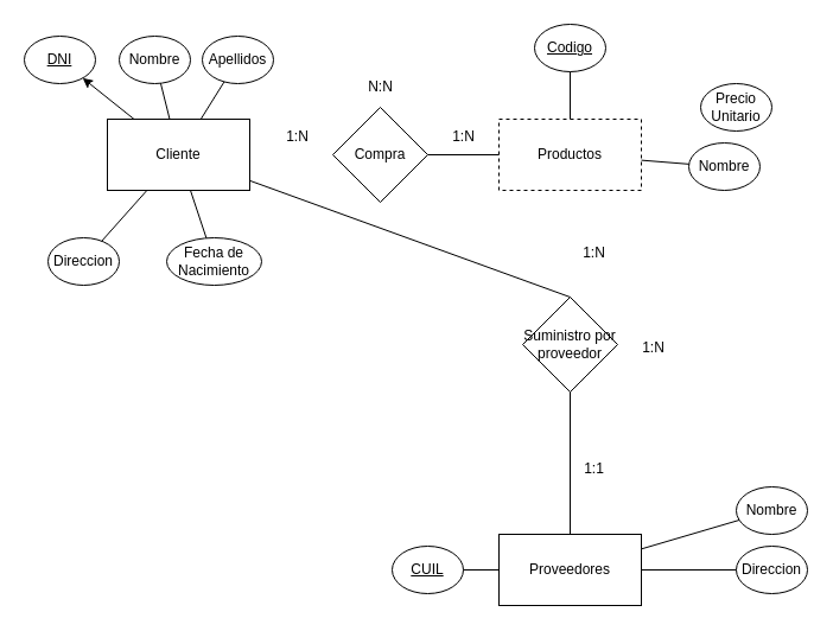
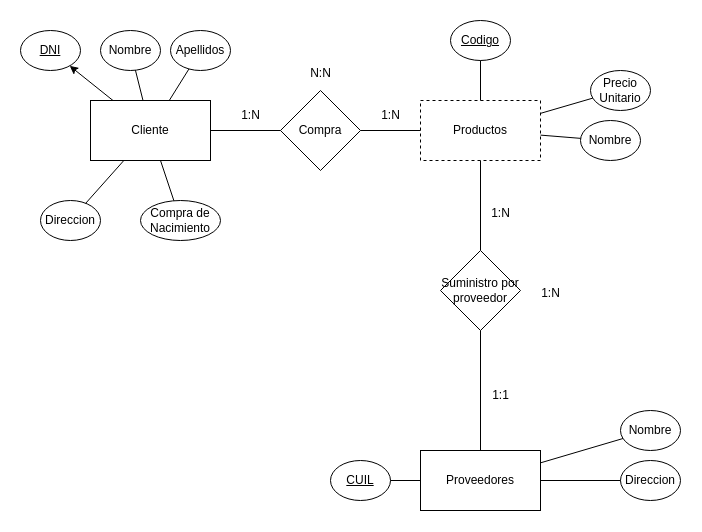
  <mxCell id="0" />
  <mxCell id="1" parent="0" />
  <mxCell id="2" value="Cliente" style="rounded=0;whiteSpace=wrap;html=1;" vertex="1" parent="1"><mxGeometry x="90" y="100" width="120" height="60" as="geometry" /></mxCell>
  <mxCell id="3" value="Proveedores" style="rounded=0;whiteSpace=wrap;html=1;" vertex="1" parent="1"><mxGeometry x="420" y="450" width="120" height="60" as="geometry" /></mxCell>
  <mxCell id="4" value="Productos" style="rounded=0;whiteSpace=wrap;html=1;dashed=1;" vertex="1" parent="1"><mxGeometry x="420" y="100" width="120" height="60" as="geometry" /></mxCell>
  <mxCell id="5" value="Nombre" style="ellipse;whiteSpace=wrap;html=1;" vertex="1" parent="1"><mxGeometry x="100" y="30" width="60" height="40" as="geometry" /></mxCell>
  <mxCell id="6" value="Apellidos" style="ellipse;whiteSpace=wrap;html=1;" vertex="1" parent="1"><mxGeometry x="170" y="30" width="60" height="40" as="geometry" /></mxCell>
  <mxCell id="7" value="&lt;u&gt;DNI&lt;/u&gt;" style="ellipse;whiteSpace=wrap;html=1;" vertex="1" parent="1"><mxGeometry x="20" y="30" width="60" height="40" as="geometry" /></mxCell>
  <mxCell id="8" value="Direccion" style="ellipse;whiteSpace=wrap;html=1;" vertex="1" parent="1"><mxGeometry x="40" y="200" width="60" height="40" as="geometry" /></mxCell>
- <mxCell id="9" value="Fecha de Nacimiento" style="ellipse;whiteSpace=wrap;html=1;" vertex="1" parent="1"><mxGeometry x="140" y="200" width="80" height="40" as="geometry" /></mxCell>
+ <mxCell id="9" value="Compra de Nacimiento" style="ellipse;whiteSpace=wrap;html=1;" vertex="1" parent="1"><mxGeometry x="140" y="200" width="80" height="40" as="geometry" /></mxCell>
  <mxCell id="10" value="&lt;u&gt;Codigo&lt;/u&gt;" style="ellipse;whiteSpace=wrap;html=1;" vertex="1" parent="1"><mxGeometry x="450" y="20" width="60" height="40" as="geometry" /></mxCell>
  <mxCell id="11" value="Nombre" style="ellipse;whiteSpace=wrap;html=1;" vertex="1" parent="1"><mxGeometry x="580" y="120" width="60" height="40" as="geometry" /></mxCell>
  <mxCell id="12" value="Precio Unitario" style="ellipse;whiteSpace=wrap;html=1;" vertex="1" parent="1"><mxGeometry x="590" y="70" width="60" height="40" as="geometry" /></mxCell>
  <mxCell id="13" value="&lt;u&gt;CUIL&lt;/u&gt;" style="ellipse;whiteSpace=wrap;html=1;" vertex="1" parent="1"><mxGeometry x="330" y="460" width="60" height="40" as="geometry" /></mxCell>
  <mxCell id="14" value="Nombre" style="ellipse;whiteSpace=wrap;html=1;" vertex="1" parent="1"><mxGeometry x="620" y="410" width="60" height="40" as="geometry" /></mxCell>
  <mxCell id="15" value="Direccion" style="ellipse;whiteSpace=wrap;html=1;" vertex="1" parent="1"><mxGeometry x="620" y="460" width="60" height="40" as="geometry" /></mxCell>
  <mxCell id="16" value="" style="endArrow=none;html=1;rounded=0;" edge="1" parent="1" source="2" target="5"><mxGeometry width="50" height="50" relative="1" as="geometry"><mxPoint x="410" y="170" as="sourcePoint" /><mxPoint x="460" y="120" as="targetPoint" /></mxGeometry></mxCell>
  <mxCell id="17" value="" style="endArrow=classic;html=1;rounded=0;" edge="1" parent="1" source="2" target="7"><mxGeometry width="50" height="50" relative="1" as="geometry"><mxPoint x="410" y="170" as="sourcePoint" /><mxPoint x="460" y="120" as="targetPoint" /></mxGeometry></mxCell>
  <mxCell id="18" value="" style="endArrow=none;html=1;rounded=0;" edge="1" parent="1" source="8" target="2"><mxGeometry width="50" height="50" relative="1" as="geometry"><mxPoint x="410" y="170" as="sourcePoint" /><mxPoint x="460" y="120" as="targetPoint" /></mxGeometry></mxCell>
  <mxCell id="19" value="" style="endArrow=none;html=1;rounded=0;" edge="1" parent="1" source="2" target="9"><mxGeometry width="50" height="50" relative="1" as="geometry"><mxPoint x="410" y="170" as="sourcePoint" /><mxPoint x="460" y="120" as="targetPoint" /></mxGeometry></mxCell>
  <mxCell id="20" value="Compra" style="rhombus;whiteSpace=wrap;html=1;" vertex="1" parent="1"><mxGeometry x="280" y="90" width="80" height="80" as="geometry" /></mxCell>
  <mxCell id="21" value="" style="endArrow=none;html=1;rounded=0;" edge="1" parent="1" source="4" target="10"><mxGeometry width="50" height="50" relative="1" as="geometry"><mxPoint x="410" y="170" as="sourcePoint" /><mxPoint x="460" y="120" as="targetPoint" /></mxGeometry></mxCell>
  <mxCell id="22" value="" style="endArrow=none;html=1;rounded=0;" edge="1" parent="1" source="11" target="4"><mxGeometry width="50" height="50" relative="1" as="geometry"><mxPoint x="410" y="170" as="sourcePoint" /><mxPoint x="460" y="120" as="targetPoint" /></mxGeometry></mxCell>
+ <mxCell id="23" value="" style="endArrow=none;html=1;rounded=0;" edge="1" parent="1" source="12" target="4"><mxGeometry width="50" height="50" relative="1" as="geometry"><mxPoint x="420" y="170" as="sourcePoint" /><mxPoint x="460" y="120" as="targetPoint" /></mxGeometry></mxCell>
  <mxCell id="24" value="" style="endArrow=none;html=1;rounded=0;" edge="1" parent="1" source="15" target="3"><mxGeometry width="50" height="50" relative="1" as="geometry"><mxPoint x="410" y="170" as="sourcePoint" /><mxPoint x="460" y="120" as="targetPoint" /></mxGeometry></mxCell>
  <mxCell id="25" value="" style="endArrow=none;html=1;rounded=0;" edge="1" parent="1" source="14" target="3"><mxGeometry width="50" height="50" relative="1" as="geometry"><mxPoint x="410" y="170" as="sourcePoint" /><mxPoint x="460" y="120" as="targetPoint" /></mxGeometry></mxCell>
  <mxCell id="26" value="" style="endArrow=none;html=1;rounded=0;" edge="1" parent="1" source="3" target="13"><mxGeometry width="50" height="50" relative="1" as="geometry"><mxPoint x="410" y="170" as="sourcePoint" /><mxPoint x="460" y="120" as="targetPoint" /></mxGeometry></mxCell>
+ <mxCell id="27" value="" style="endArrow=none;html=1;rounded=0;" edge="1" parent="1" source="20" target="2"><mxGeometry width="50" height="50" relative="1" as="geometry"><mxPoint x="400" y="170" as="sourcePoint" /><mxPoint x="450" y="120" as="targetPoint" /></mxGeometry></mxCell>
  <mxCell id="28" value="" style="endArrow=none;html=1;rounded=0;exitX=1;exitY=0.5;exitDx=0;exitDy=0;" edge="1" parent="1" source="20" target="4"><mxGeometry width="50" height="50" relative="1" as="geometry"><mxPoint x="400" y="170" as="sourcePoint" /><mxPoint x="450" y="120" as="targetPoint" /></mxGeometry></mxCell>
- <mxCell id="29" value="" style="endArrow=none;html=1;rounded=0;exitX=0.5;exitY=0;exitDx=0;exitDy=0;" edge="1" parent="1" source="30" target="2"><mxGeometry width="50" height="50" relative="1" as="geometry"><mxPoint x="400" y="170" as="sourcePoint" /><mxPoint x="450" y="120" as="targetPoint" /></mxGeometry></mxCell>
+ <mxCell id="29" value="" style="endArrow=none;html=1;rounded=0;exitX=0.5;exitY=0;exitDx=0;exitDy=0;" edge="1" parent="1" source="30" target="4"><mxGeometry width="50" height="50" relative="1" as="geometry"><mxPoint x="400" y="170" as="sourcePoint" /><mxPoint x="450" y="120" as="targetPoint" /></mxGeometry></mxCell>
  <mxCell id="30" value="Suministro por proveedor" style="rhombus;whiteSpace=wrap;html=1;" vertex="1" parent="1"><mxGeometry x="440" y="250" width="80" height="80" as="geometry" /></mxCell>
  <mxCell id="31" value="" style="endArrow=none;html=1;rounded=0;" edge="1" parent="1" source="30" target="3"><mxGeometry width="50" height="50" relative="1" as="geometry"><mxPoint x="400" y="270" as="sourcePoint" /><mxPoint x="450" y="220" as="targetPoint" /></mxGeometry></mxCell>
  <mxCell id="32" value="1:1" style="text;html=1;align=center;verticalAlign=middle;resizable=0;points=[];autosize=1;strokeColor=none;fillColor=none;" vertex="1" parent="1"><mxGeometry x="480" y="380" width="40" height="30" as="geometry" /></mxCell>
  <mxCell id="33" value="1:N" style="text;html=1;align=center;verticalAlign=middle;resizable=0;points=[];autosize=1;strokeColor=none;fillColor=none;" vertex="1" parent="1"><mxGeometry x="480" y="198" width="40" height="30" as="geometry" /></mxCell>
  <mxCell id="34" value="1:N" style="text;html=1;align=center;verticalAlign=middle;resizable=0;points=[];autosize=1;strokeColor=none;fillColor=none;" vertex="1" parent="1"><mxGeometry x="230" y="100" width="40" height="30" as="geometry" /></mxCell>
  <mxCell id="35" value="1:N" style="text;html=1;align=center;verticalAlign=middle;resizable=0;points=[];autosize=1;strokeColor=none;fillColor=none;" vertex="1" parent="1"><mxGeometry x="370" y="100" width="40" height="30" as="geometry" /></mxCell>
  <mxCell id="36" value="" style="endArrow=none;html=1;rounded=0;" edge="1" parent="1" source="2" target="6"><mxGeometry width="50" height="50" relative="1" as="geometry"><mxPoint x="400" y="260" as="sourcePoint" /><mxPoint x="450" y="210" as="targetPoint" /></mxGeometry></mxCell>
  <mxCell id="37" value="N:N" style="text;html=1;align=center;verticalAlign=middle;resizable=0;points=[];autosize=1;strokeColor=none;fillColor=none;" vertex="1" parent="1"><mxGeometry x="300" y="58" width="40" height="30" as="geometry" /></mxCell>
  <mxCell id="38" value="1:N" style="text;html=1;align=center;verticalAlign=middle;resizable=0;points=[];autosize=1;strokeColor=none;fillColor=none;" vertex="1" parent="1"><mxGeometry x="530" y="278" width="40" height="30" as="geometry" /></mxCell>
